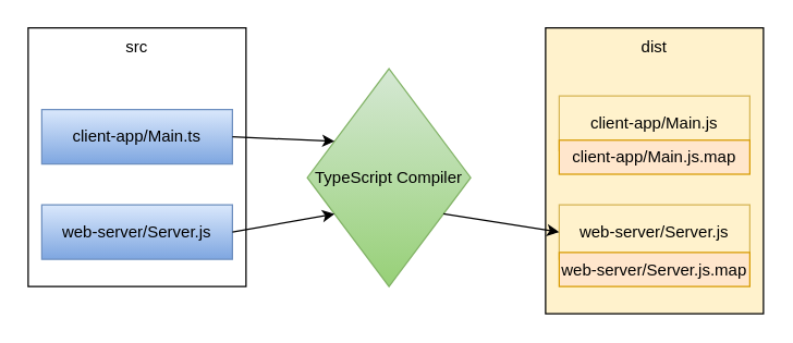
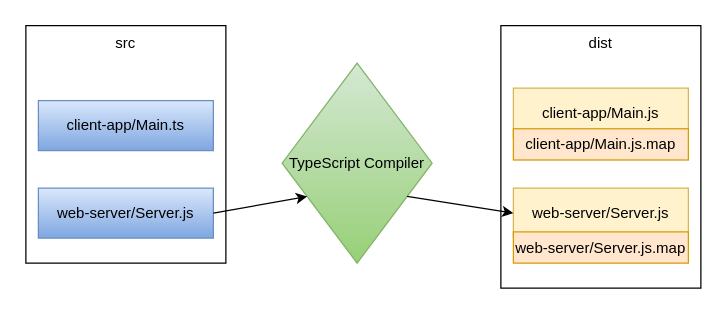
  <mxCell id="0" />
  <mxCell id="1" parent="0" />
- <mxCell id="2" value="dist" style="rounded=0;whiteSpace=wrap;html=1;verticalAlign=top;fillColor=#fff2cc;" vertex="1" parent="1"><mxGeometry x="400" y="20" width="160" height="210" as="geometry" /></mxCell>
+ <mxCell id="2" value="dist" style="rounded=0;whiteSpace=wrap;html=1;verticalAlign=top;" vertex="1" parent="1"><mxGeometry x="400" y="20" width="160" height="210" as="geometry" /></mxCell>
  <mxCell id="3" value="src" style="rounded=0;whiteSpace=wrap;html=1;verticalAlign=top;" vertex="1" parent="1"><mxGeometry x="20" y="20" width="160" height="190" as="geometry" /></mxCell>
  <mxCell id="4" value="client-app/Main.ts" style="rounded=0;whiteSpace=wrap;html=1;fillColor=#dae8fc;strokeColor=#6c8ebf;gradientColor=#7ea6e0;" parent="1" vertex="1"><mxGeometry x="30" y="80" width="140" height="40" as="geometry" /></mxCell>
  <mxCell id="5" value="TypeScript Compiler" style="rhombus;whiteSpace=wrap;html=1;fillColor=#d5e8d4;strokeColor=#82b366;gradientColor=#97d077;" parent="1" vertex="1"><mxGeometry x="225" y="50" width="120" height="160" as="geometry" /></mxCell>
  <mxCell id="6" style="edgeStyle=orthogonalEdgeStyle;rounded=0;orthogonalLoop=1;jettySize=auto;html=1;exitX=0.5;exitY=1;exitDx=0;exitDy=0;" parent="1" source="4" target="4" edge="1"><mxGeometry relative="1" as="geometry" /></mxCell>
  <mxCell id="7" value="web-server/Server.js" style="rounded=0;whiteSpace=wrap;html=1;fillColor=#dae8fc;strokeColor=#6c8ebf;gradientColor=#7ea6e0;" vertex="1" parent="1"><mxGeometry x="30" y="150" width="140" height="40" as="geometry" /></mxCell>
  <mxCell id="8" value="" style="endArrow=classic;html=1;rounded=0;exitX=1;exitY=0.5;exitDx=0;exitDy=0;entryX=0;entryY=0.75;entryDx=0;entryDy=0;" edge="1" parent="1" source="7" target="5"><mxGeometry width="50" height="50" relative="1" as="geometry"><mxPoint x="430" y="360" as="sourcePoint" /><mxPoint x="480" y="310" as="targetPoint" /></mxGeometry></mxCell>
- <mxCell id="9" value="" style="endArrow=classic;html=1;rounded=0;exitX=1;exitY=0.5;exitDx=0;exitDy=0;entryX=0;entryY=0.25;entryDx=0;entryDy=0;" edge="1" parent="1" source="4" target="5"><mxGeometry width="50" height="50" relative="1" as="geometry"><mxPoint x="430" y="360" as="sourcePoint" /><mxPoint x="480" y="310" as="targetPoint" /></mxGeometry></mxCell>
  <mxCell id="10" value="web-server/Server.js" style="rounded=0;whiteSpace=wrap;html=1;fillColor=#fff2cc;strokeColor=#d6b656;" vertex="1" parent="1"><mxGeometry x="410" y="150" width="140" height="40" as="geometry" /></mxCell>
  <mxCell id="11" value="client-app/Main.js" style="rounded=0;whiteSpace=wrap;html=1;fillColor=#fff2cc;strokeColor=#d6b656;" vertex="1" parent="1"><mxGeometry x="410" y="70" width="140" height="40" as="geometry" /></mxCell>
  <mxCell id="12" value="client-app/Main.js.map" style="rounded=0;whiteSpace=wrap;html=1;fillColor=#ffe6cc;strokeColor=#d79b00;" vertex="1" parent="1"><mxGeometry x="410" y="102.5" width="140" height="25" as="geometry" /></mxCell>
  <mxCell id="13" value="web-server/Server.js.map" style="rounded=0;whiteSpace=wrap;html=1;fillColor=#ffe6cc;strokeColor=#d79b00;" vertex="1" parent="1"><mxGeometry x="410" y="185" width="140" height="25" as="geometry" /></mxCell>
  <mxCell id="14" value="" style="endArrow=classic;html=1;rounded=0;exitX=1;exitY=0.75;exitDx=0;exitDy=0;entryX=0;entryY=0.5;entryDx=0;entryDy=0;" edge="1" parent="1" source="5" target="10"><mxGeometry width="50" height="50" relative="1" as="geometry"><mxPoint x="180" y="180" as="sourcePoint" /><mxPoint x="235" y="180" as="targetPoint" /></mxGeometry></mxCell>
